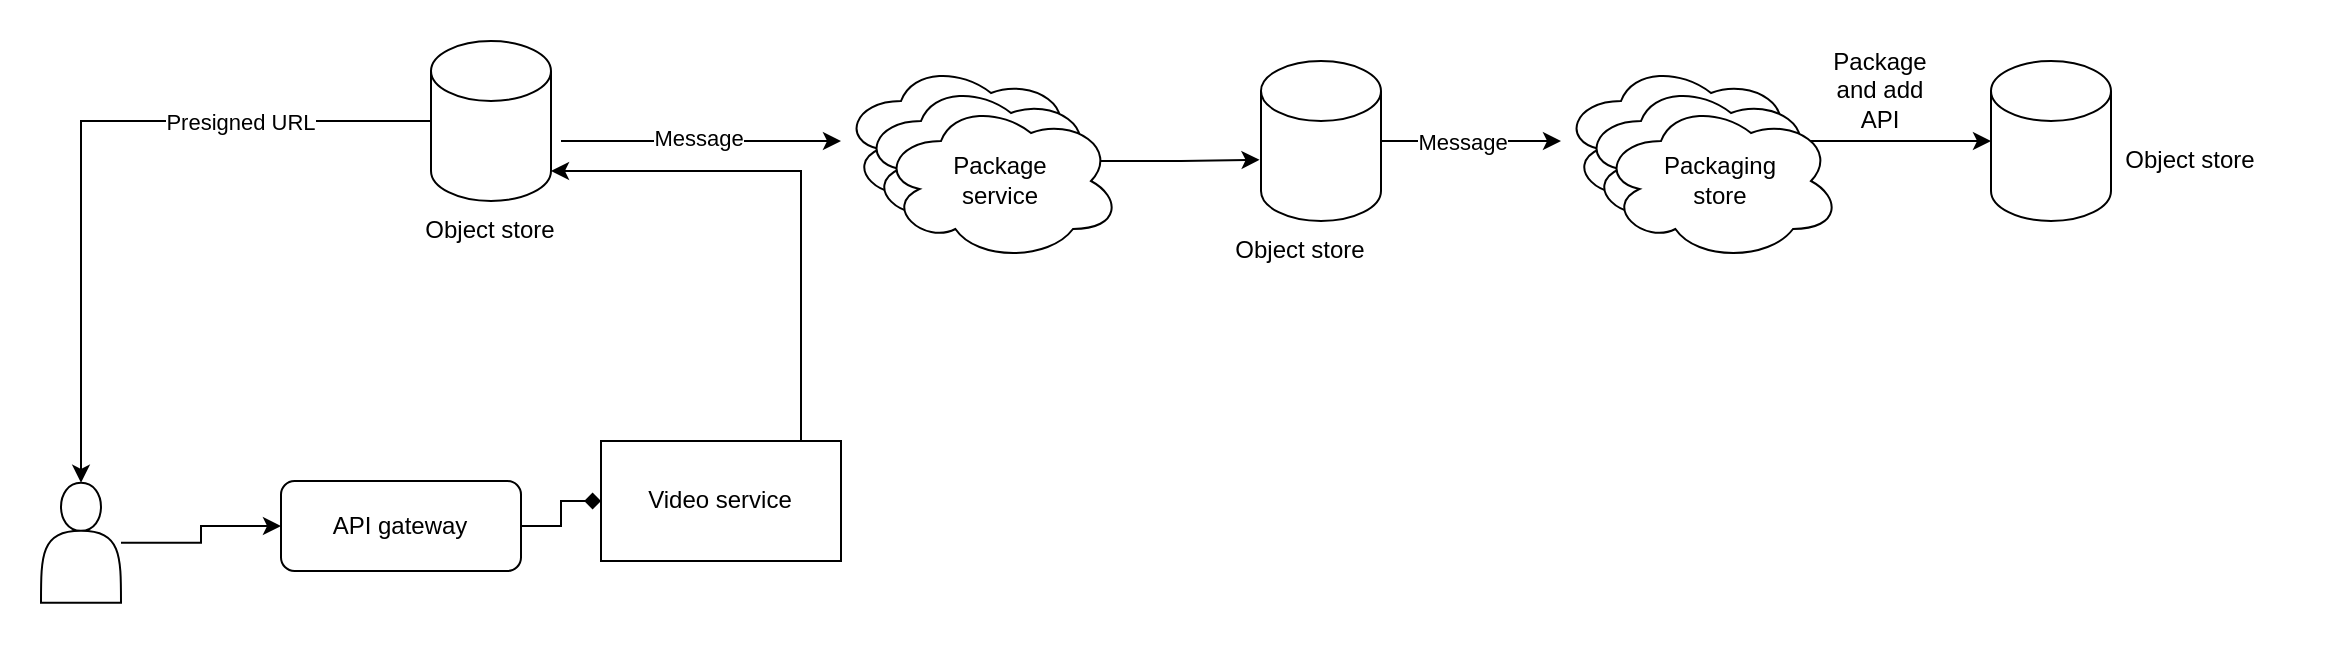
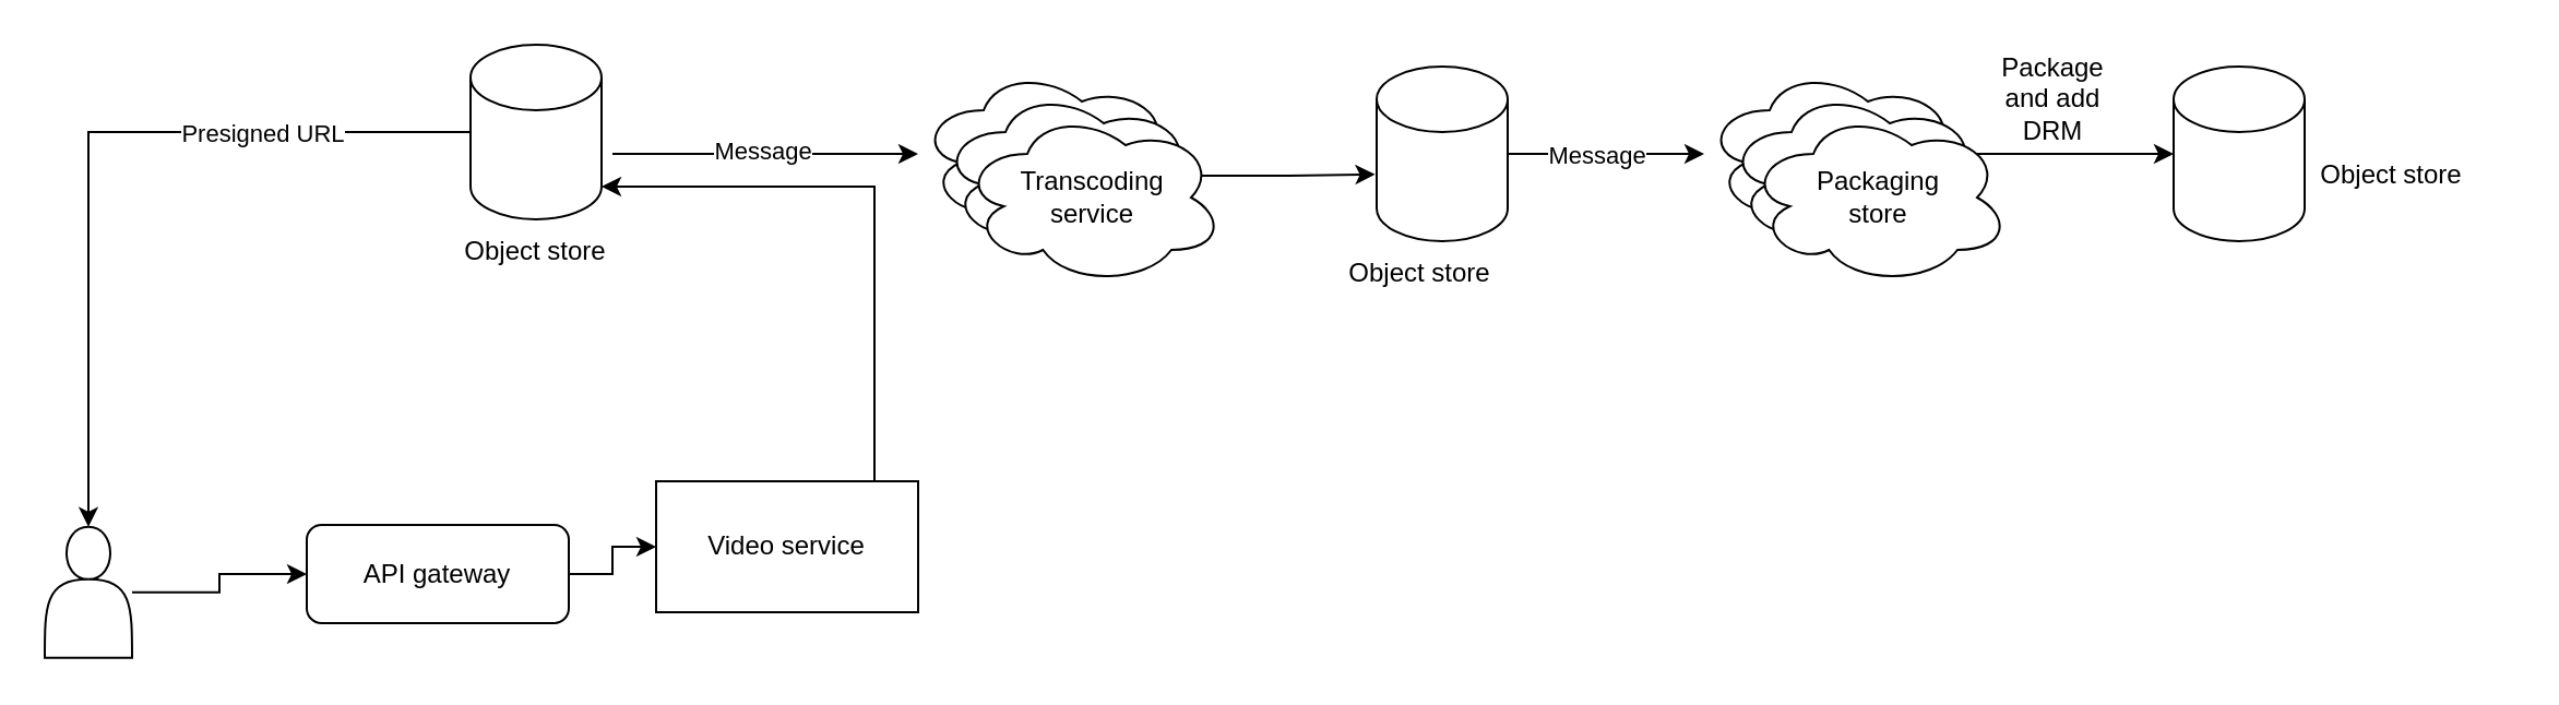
  <mxCell id="0" />
  <mxCell id="1" parent="0" />
  <mxCell id="2" style="edgeStyle=orthogonalEdgeStyle;rounded=0;orthogonalLoop=1;jettySize=auto;html=1;" parent="1" source="3" target="12" edge="1"><mxGeometry relative="1" as="geometry" /></mxCell>
  <mxCell id="3" value="" style="shape=actor;whiteSpace=wrap;html=1;" parent="1" vertex="1"><mxGeometry x="20" y="240.89" width="40" height="60" as="geometry" /></mxCell>
  <mxCell id="4" style="edgeStyle=orthogonalEdgeStyle;rounded=0;orthogonalLoop=1;jettySize=auto;html=1;entryX=0;entryY=0.5;entryDx=0;entryDy=0;entryPerimeter=0;" parent="1" target="10" edge="1"><mxGeometry relative="1" as="geometry"><mxPoint x="280" y="70" as="sourcePoint" /><Array as="points"><mxPoint x="280" y="70" /></Array></mxGeometry></mxCell>
  <mxCell id="5" value="Message" style="edgeLabel;html=1;align=center;verticalAlign=middle;resizable=0;points=[];" parent="4" vertex="1" connectable="0"><mxGeometry x="-0.022" y="2" relative="1" as="geometry"><mxPoint as="offset" /></mxGeometry></mxCell>
  <mxCell id="6" style="edgeStyle=orthogonalEdgeStyle;rounded=0;orthogonalLoop=1;jettySize=auto;html=1;entryX=0.5;entryY=0;entryDx=0;entryDy=0;" edge="1" parent="1" source="8" target="3"><mxGeometry relative="1" as="geometry" /></mxCell>
  <mxCell id="7" value="Presigned URL" style="edgeLabel;html=1;align=center;verticalAlign=middle;resizable=0;points=[];" vertex="1" connectable="0" parent="6"><mxGeometry x="-0.257" y="-1" relative="1" as="geometry"><mxPoint x="36" y="1" as="offset" /></mxGeometry></mxCell>
  <mxCell id="8" value="" style="shape=cylinder3;whiteSpace=wrap;html=1;boundedLbl=1;backgroundOutline=1;size=15;" parent="1" vertex="1"><mxGeometry x="215" y="20" width="60" height="80" as="geometry" /></mxCell>
  <mxCell id="9" value="Object store" style="text;html=1;strokeColor=none;fillColor=none;align=center;verticalAlign=middle;whiteSpace=wrap;rounded=0;" parent="1" vertex="1"><mxGeometry x="190" y="100" width="110" height="30" as="geometry" /></mxCell>
  <mxCell id="10" value="" style="ellipse;shape=cloud;whiteSpace=wrap;html=1;" parent="1" vertex="1"><mxGeometry x="420" y="30" width="120" height="80" as="geometry" /></mxCell>
- <mxCell id="11" style="edgeStyle=orthogonalEdgeStyle;rounded=0;orthogonalLoop=1;jettySize=auto;html=1;entryX=0;entryY=0.5;entryDx=0;entryDy=0;endArrow=diamond;" edge="1" parent="1" source="12" target="14"><mxGeometry relative="1" as="geometry" /></mxCell>
+ <mxCell id="11" style="edgeStyle=orthogonalEdgeStyle;rounded=0;orthogonalLoop=1;jettySize=auto;html=1;entryX=0;entryY=0.5;entryDx=0;entryDy=0;" edge="1" parent="1" source="12" target="14"><mxGeometry relative="1" as="geometry" /></mxCell>
  <mxCell id="12" value="API gateway" style="rounded=1;whiteSpace=wrap;html=1;" parent="1" vertex="1"><mxGeometry x="140" y="240" width="120" height="45" as="geometry" /></mxCell>
  <mxCell id="13" style="edgeStyle=orthogonalEdgeStyle;rounded=0;orthogonalLoop=1;jettySize=auto;html=1;entryX=1;entryY=1;entryDx=0;entryDy=-15;entryPerimeter=0;" edge="1" parent="1" source="14" target="8"><mxGeometry relative="1" as="geometry"><Array as="points"><mxPoint x="400" y="85" /></Array></mxGeometry></mxCell>
  <mxCell id="14" value="Video service" style="rounded=0;whiteSpace=wrap;html=1;" parent="1" vertex="1"><mxGeometry x="300" y="220" width="120" height="60" as="geometry" /></mxCell>
  <mxCell id="15" style="edgeStyle=orthogonalEdgeStyle;rounded=0;orthogonalLoop=1;jettySize=auto;html=1;" parent="1" source="17" target="20" edge="1"><mxGeometry relative="1" as="geometry" /></mxCell>
  <mxCell id="16" value="Message" style="edgeLabel;html=1;align=center;verticalAlign=middle;resizable=0;points=[];" parent="15" vertex="1" connectable="0"><mxGeometry x="0.156" y="-2" relative="1" as="geometry"><mxPoint x="-12" y="-2" as="offset" /></mxGeometry></mxCell>
  <mxCell id="17" value="" style="shape=cylinder3;whiteSpace=wrap;html=1;boundedLbl=1;backgroundOutline=1;size=15;" parent="1" vertex="1"><mxGeometry x="630" y="30" width="60" height="80" as="geometry" /></mxCell>
  <mxCell id="18" value="Object store" style="text;html=1;strokeColor=none;fillColor=none;align=center;verticalAlign=middle;whiteSpace=wrap;rounded=0;" parent="1" vertex="1"><mxGeometry x="595" y="110" width="110" height="30" as="geometry" /></mxCell>
  <mxCell id="19" style="edgeStyle=orthogonalEdgeStyle;rounded=0;orthogonalLoop=1;jettySize=auto;html=1;entryX=0;entryY=0.5;entryDx=0;entryDy=0;entryPerimeter=0;" parent="1" source="20" target="21" edge="1"><mxGeometry relative="1" as="geometry" /></mxCell>
  <mxCell id="20" value="" style="ellipse;shape=cloud;whiteSpace=wrap;html=1;" parent="1" vertex="1"><mxGeometry x="780" y="30" width="120" height="80" as="geometry" /></mxCell>
  <mxCell id="21" value="" style="shape=cylinder3;whiteSpace=wrap;html=1;boundedLbl=1;backgroundOutline=1;size=15;" parent="1" vertex="1"><mxGeometry x="995" y="30" width="60" height="80" as="geometry" /></mxCell>
  <mxCell id="22" value="Object store" style="text;html=1;strokeColor=none;fillColor=none;align=center;verticalAlign=middle;whiteSpace=wrap;rounded=0;" parent="1" vertex="1"><mxGeometry x="1040" y="65" width="110" height="30" as="geometry" /></mxCell>
- <mxCell id="23" value="Package and add API" style="text;html=1;strokeColor=none;fillColor=none;align=center;verticalAlign=middle;whiteSpace=wrap;rounded=0;" parent="1" vertex="1"><mxGeometry x="910" y="30" width="60" height="30" as="geometry" /></mxCell>
+ <mxCell id="23" value="Package and add DRM" style="text;html=1;strokeColor=none;fillColor=none;align=center;verticalAlign=middle;whiteSpace=wrap;rounded=0;" parent="1" vertex="1"><mxGeometry x="910" y="30" width="60" height="30" as="geometry" /></mxCell>
  <mxCell id="24" style="edgeStyle=orthogonalEdgeStyle;rounded=0;orthogonalLoop=1;jettySize=auto;html=1;entryX=-0.012;entryY=0.617;entryDx=0;entryDy=0;entryPerimeter=0;" edge="1" parent="1" source="25" target="17"><mxGeometry relative="1" as="geometry" /></mxCell>
  <mxCell id="25" value="" style="ellipse;shape=cloud;whiteSpace=wrap;html=1;" vertex="1" parent="1"><mxGeometry x="430" y="40" width="120" height="80" as="geometry" /></mxCell>
  <mxCell id="26" value="" style="ellipse;shape=cloud;whiteSpace=wrap;html=1;" vertex="1" parent="1"><mxGeometry x="790" y="40" width="120" height="80" as="geometry" /></mxCell>
  <mxCell id="27" value="Packaging&lt;br&gt;store" style="ellipse;shape=cloud;whiteSpace=wrap;html=1;" vertex="1" parent="1"><mxGeometry x="800" y="50" width="120" height="80" as="geometry" /></mxCell>
- <mxCell id="28" value="Package&lt;br&gt;service" style="ellipse;shape=cloud;whiteSpace=wrap;html=1;" vertex="1" parent="1"><mxGeometry x="440" y="50" width="120" height="80" as="geometry" /></mxCell>
+ <mxCell id="28" value="Transcoding&lt;br&gt;service" style="ellipse;shape=cloud;whiteSpace=wrap;html=1;" vertex="1" parent="1"><mxGeometry x="440" y="50" width="120" height="80" as="geometry" /></mxCell>
